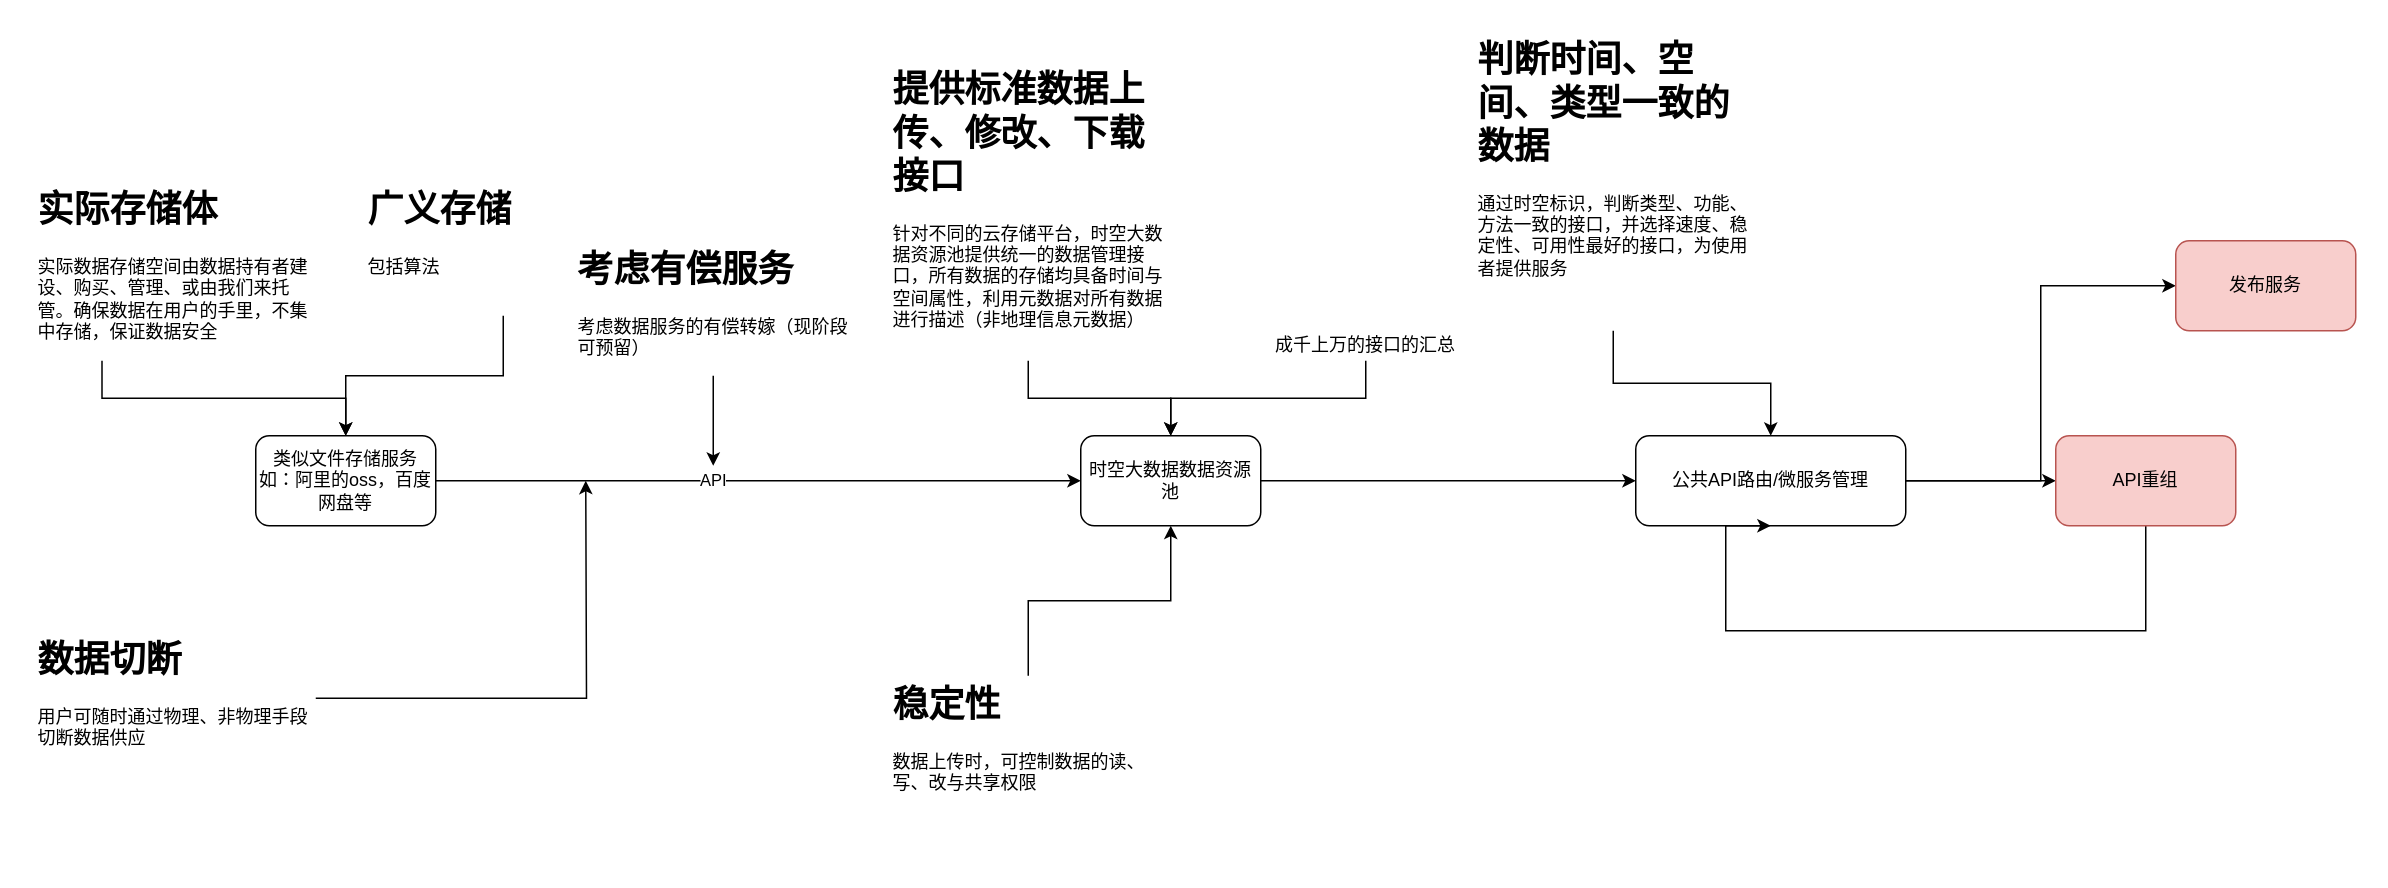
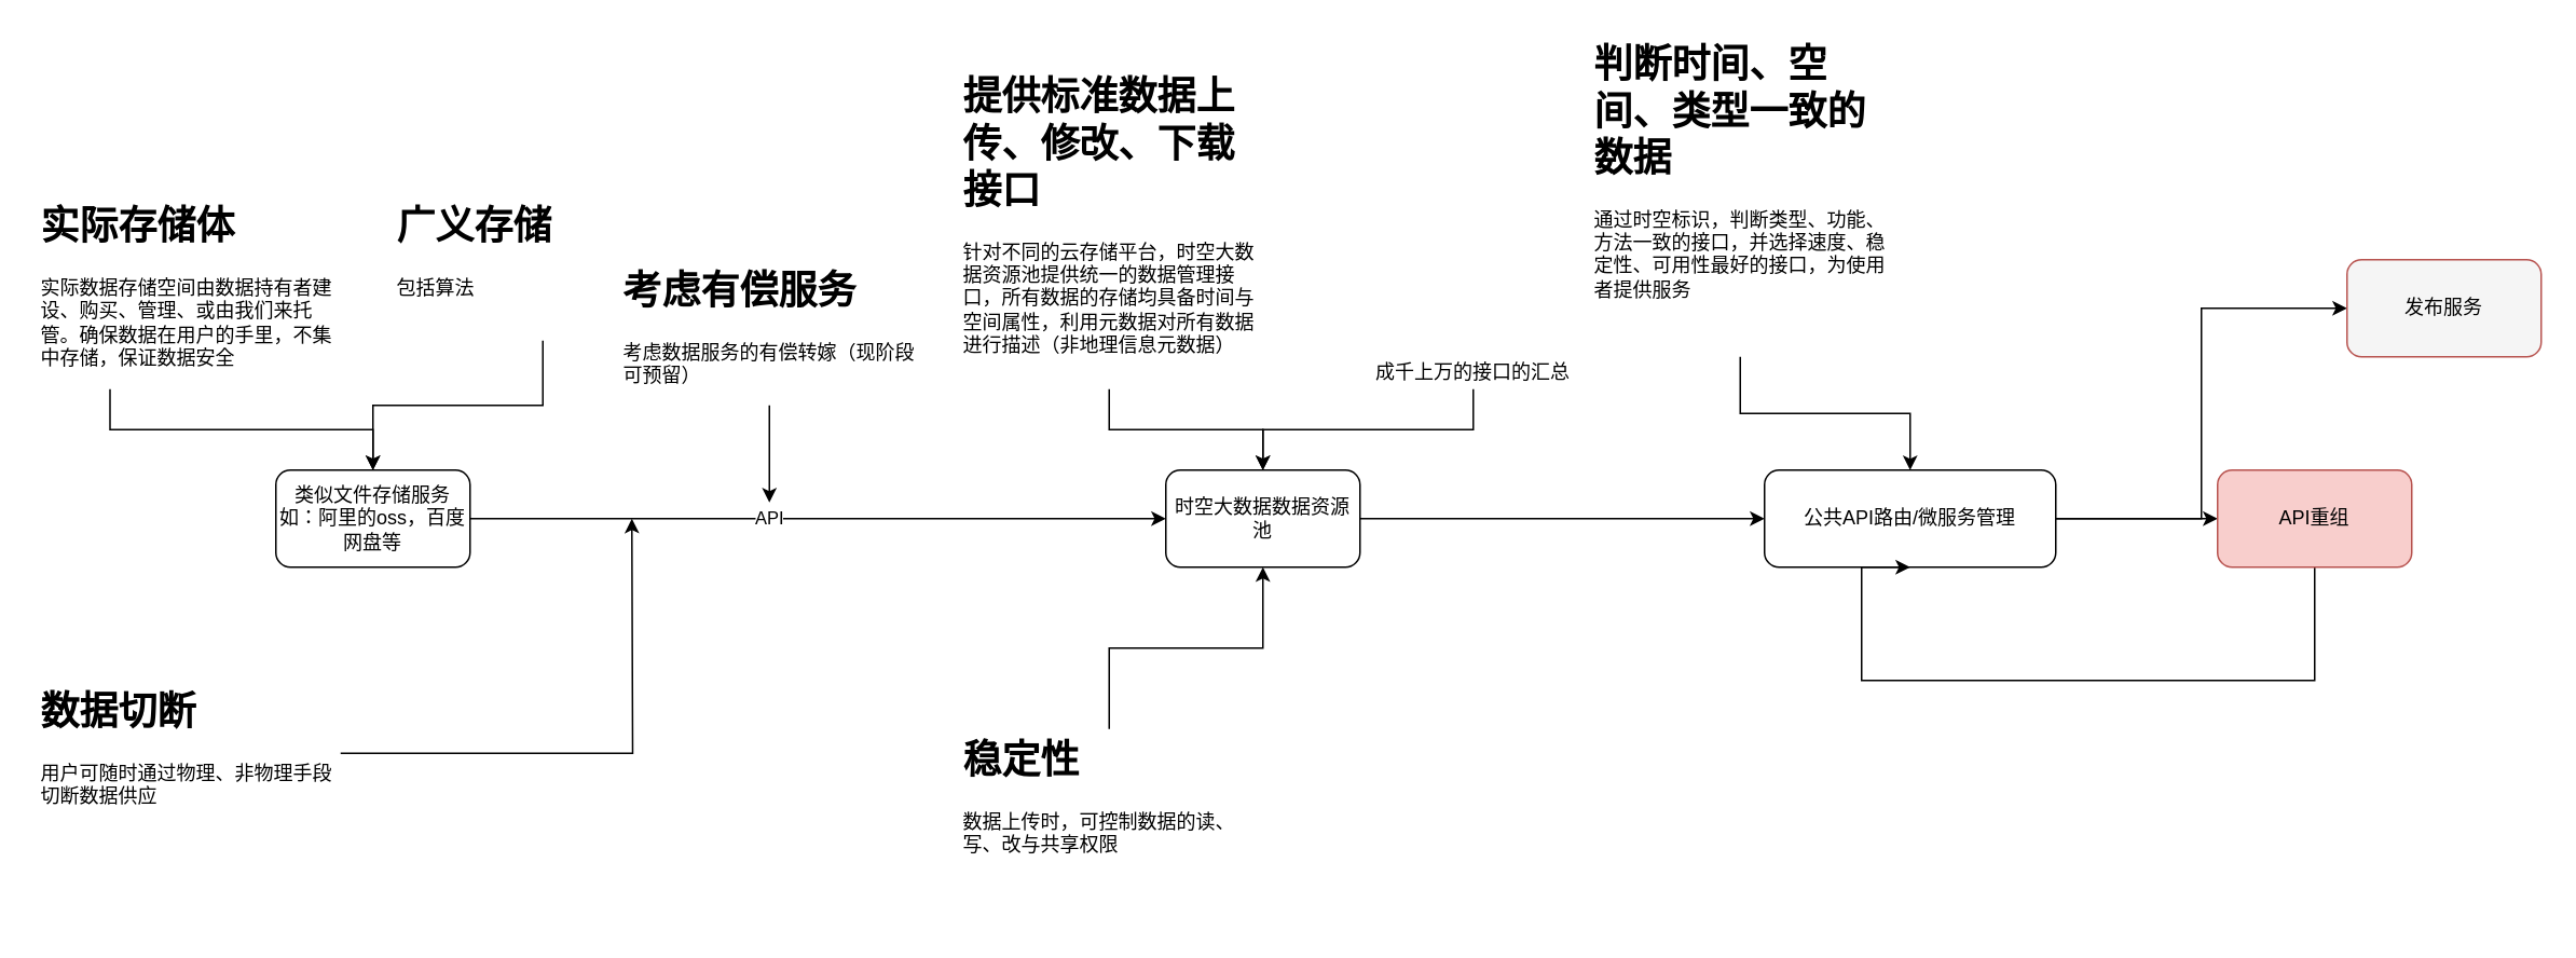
  <mxCell id="0" />
  <mxCell id="1" parent="0" />
  <mxCell id="2" style="edgeStyle=orthogonalEdgeStyle;rounded=0;orthogonalLoop=1;jettySize=auto;html=1;" edge="1" parent="1" source="4" target="6"><mxGeometry relative="1" as="geometry" /></mxCell>
  <mxCell id="3" value="API" style="edgeLabel;html=1;align=center;verticalAlign=middle;resizable=0;points=[];" vertex="1" connectable="0" parent="2"><mxGeometry x="-0.143" y="1" relative="1" as="geometry"><mxPoint as="offset" /></mxGeometry></mxCell>
  <mxCell id="4" value="类似文件存储服务&lt;br&gt;如：阿里的oss，百度网盘等" style="rounded=1;whiteSpace=wrap;html=1;" vertex="1" parent="1"><mxGeometry x="170" y="290" width="120" height="60" as="geometry" /></mxCell>
  <mxCell id="5" style="edgeStyle=orthogonalEdgeStyle;rounded=0;orthogonalLoop=1;jettySize=auto;html=1;" edge="1" parent="1" source="6" target="21"><mxGeometry relative="1" as="geometry" /></mxCell>
  <mxCell id="6" value="时空大数据数据资源池" style="rounded=1;whiteSpace=wrap;html=1;" vertex="1" parent="1"><mxGeometry x="720" y="290" width="120" height="60" as="geometry" /></mxCell>
  <mxCell id="7" style="edgeStyle=orthogonalEdgeStyle;rounded=0;orthogonalLoop=1;jettySize=auto;html=1;" edge="1" parent="1" source="8" target="6"><mxGeometry relative="1" as="geometry" /></mxCell>
  <mxCell id="8" value="&lt;h1&gt;提供标准数据上传、修改、下载接口&lt;/h1&gt;&lt;p&gt;针对不同的云存储平台，时空大数据资源池提供统一的数据管理接口，所有数据的存储均具备时间与空间属性，利用元数据对所有数据进行描述（非地理信息元数据）&lt;/p&gt;" style="text;html=1;strokeColor=none;fillColor=none;spacing=5;spacingTop=-20;whiteSpace=wrap;overflow=hidden;rounded=0;" vertex="1" parent="1"><mxGeometry x="590" y="40" width="190" height="200" as="geometry" /></mxCell>
  <mxCell id="9" style="edgeStyle=orthogonalEdgeStyle;rounded=0;orthogonalLoop=1;jettySize=auto;html=1;exitX=0.25;exitY=1;exitDx=0;exitDy=0;" edge="1" parent="1" source="10" target="4"><mxGeometry relative="1" as="geometry" /></mxCell>
  <mxCell id="10" value="&lt;h1&gt;实际存储体&lt;/h1&gt;&lt;p&gt;实际数据存储空间由数据持有者建设、购买、管理、或由我们来托管。确保数据在用户的手里，不集中存储，保证数据安全&lt;/p&gt;" style="text;html=1;strokeColor=none;fillColor=none;spacing=5;spacingTop=-20;whiteSpace=wrap;overflow=hidden;rounded=0;" vertex="1" parent="1"><mxGeometry x="20" y="120" width="190" height="120" as="geometry" /></mxCell>
  <mxCell id="11" style="edgeStyle=orthogonalEdgeStyle;rounded=0;orthogonalLoop=1;jettySize=auto;html=1;" edge="1" parent="1" source="12" target="6"><mxGeometry relative="1" as="geometry" /></mxCell>
  <mxCell id="12" value="&lt;h1&gt;稳定性&lt;/h1&gt;&lt;p&gt;数据上传时，可控制数据的读、写、改与共享权限&lt;/p&gt;" style="text;html=1;strokeColor=none;fillColor=none;spacing=5;spacingTop=-20;whiteSpace=wrap;overflow=hidden;rounded=0;" vertex="1" parent="1"><mxGeometry x="590" y="450" width="190" height="120" as="geometry" /></mxCell>
  <mxCell id="13" style="edgeStyle=orthogonalEdgeStyle;rounded=0;orthogonalLoop=1;jettySize=auto;html=1;" edge="1" parent="1" source="14"><mxGeometry relative="1" as="geometry"><mxPoint x="390" y="320" as="targetPoint" /></mxGeometry></mxCell>
  <mxCell id="14" value="&lt;h1&gt;数据切断&lt;/h1&gt;&lt;p&gt;用户可随时通过物理、非物理手段切断数据供应&lt;/p&gt;" style="text;html=1;strokeColor=none;fillColor=none;spacing=5;spacingTop=-20;whiteSpace=wrap;overflow=hidden;rounded=0;" vertex="1" parent="1"><mxGeometry x="20" y="420" width="190" height="90" as="geometry" /></mxCell>
  <mxCell id="15" style="edgeStyle=orthogonalEdgeStyle;rounded=0;orthogonalLoop=1;jettySize=auto;html=1;" edge="1" parent="1" source="16" target="4"><mxGeometry relative="1" as="geometry" /></mxCell>
  <mxCell id="16" value="&lt;h1&gt;广义存储&lt;/h1&gt;&lt;p&gt;包括算法&lt;/p&gt;" style="text;html=1;strokeColor=none;fillColor=none;spacing=5;spacingTop=-20;whiteSpace=wrap;overflow=hidden;rounded=0;" vertex="1" parent="1"><mxGeometry x="240" y="120" width="190" height="90" as="geometry" /></mxCell>
  <mxCell id="17" style="edgeStyle=orthogonalEdgeStyle;rounded=0;orthogonalLoop=1;jettySize=auto;html=1;entryX=0.5;entryY=0;entryDx=0;entryDy=0;" edge="1" parent="1" source="18" target="6"><mxGeometry relative="1" as="geometry" /></mxCell>
  <mxCell id="18" value="成千上万的接口的汇总" style="text;html=1;strokeColor=none;fillColor=none;align=center;verticalAlign=middle;whiteSpace=wrap;rounded=0;" vertex="1" parent="1"><mxGeometry x="840" y="220" width="140" height="20" as="geometry" /></mxCell>
  <mxCell id="19" style="edgeStyle=orthogonalEdgeStyle;rounded=0;orthogonalLoop=1;jettySize=auto;html=1;" edge="1" parent="1" source="21" target="25"><mxGeometry relative="1" as="geometry" /></mxCell>
  <mxCell id="20" style="edgeStyle=orthogonalEdgeStyle;rounded=0;orthogonalLoop=1;jettySize=auto;html=1;entryX=0;entryY=0.5;entryDx=0;entryDy=0;" edge="1" parent="1" source="21" target="26"><mxGeometry relative="1" as="geometry" /></mxCell>
  <mxCell id="21" value="公共API路由/微服务管理" style="rounded=1;whiteSpace=wrap;html=1;" vertex="1" parent="1"><mxGeometry x="1090" y="290" width="180" height="60" as="geometry" /></mxCell>
  <mxCell id="22" style="edgeStyle=orthogonalEdgeStyle;rounded=0;orthogonalLoop=1;jettySize=auto;html=1;" edge="1" parent="1" source="23" target="21"><mxGeometry relative="1" as="geometry" /></mxCell>
  <mxCell id="23" value="&lt;h1&gt;判断时间、空间、类型一致的数据&lt;/h1&gt;&lt;p&gt;通过时空标识，判断类型、功能、方法一致的接口，并选择速度、稳定性、可用性最好的接口，为使用者提供服务&lt;/p&gt;" style="text;html=1;strokeColor=none;fillColor=none;spacing=5;spacingTop=-20;whiteSpace=wrap;overflow=hidden;rounded=0;" vertex="1" parent="1"><mxGeometry x="980" y="20" width="190" height="200" as="geometry" /></mxCell>
  <mxCell id="24" style="edgeStyle=orthogonalEdgeStyle;rounded=0;orthogonalLoop=1;jettySize=auto;html=1;entryX=0.5;entryY=1;entryDx=0;entryDy=0;exitX=0.5;exitY=1;exitDx=0;exitDy=0;" edge="1" parent="1" source="25" target="21"><mxGeometry relative="1" as="geometry"><Array as="points"><mxPoint x="1430" y="420" /><mxPoint x="1150" y="420" /></Array></mxGeometry></mxCell>
  <mxCell id="25" value="API重组" style="rounded=1;whiteSpace=wrap;html=1;fillColor=#f8cecc;strokeColor=#b85450;" vertex="1" parent="1"><mxGeometry x="1370" y="290" width="120" height="60" as="geometry" /></mxCell>
- <mxCell id="26" value="发布服务" style="rounded=1;whiteSpace=wrap;html=1;fillColor=#f8cecc;strokeColor=#b85450;" vertex="1" parent="1"><mxGeometry x="1450" y="160" width="120" height="60" as="geometry" /></mxCell>
+ <mxCell id="26" value="发布服务" style="rounded=1;whiteSpace=wrap;html=1;fillColor=#f5f5f5;strokeColor=#b85450;" vertex="1" parent="1"><mxGeometry x="1450" y="160" width="120" height="60" as="geometry" /></mxCell>
  <mxCell id="27" style="edgeStyle=orthogonalEdgeStyle;rounded=0;orthogonalLoop=1;jettySize=auto;html=1;" edge="1" parent="1" source="28"><mxGeometry relative="1" as="geometry"><mxPoint x="475" y="310" as="targetPoint" /></mxGeometry></mxCell>
  <mxCell id="28" value="&lt;h1&gt;考虑有偿服务&lt;/h1&gt;&lt;p&gt;考虑数据服务的有偿转嫁（现阶段可预留）&lt;/p&gt;" style="text;html=1;strokeColor=none;fillColor=none;spacing=5;spacingTop=-20;whiteSpace=wrap;overflow=hidden;rounded=0;" vertex="1" parent="1"><mxGeometry x="380" y="160" width="190" height="90" as="geometry" /></mxCell>
